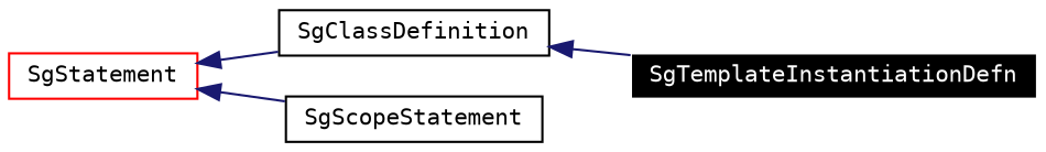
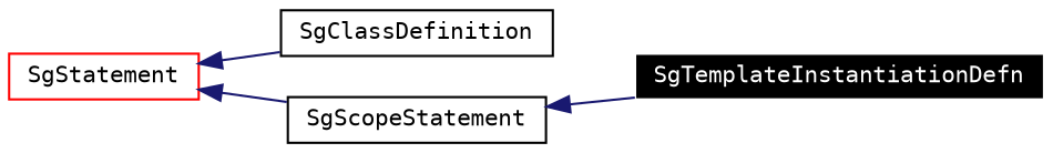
  digraph {
    fontname="DejaVu Sans Mono"
    rankdir=LR
    node [color=black fontname="DejaVu Sans Mono" fontsize=10 shape=record]
    edge [color=midnightblue dir=back fontname="DejaVu Sans Mono" fontsize=10 labelfontname=Helvetica labelfontsize=10 style=solid]
    n1 [color=white fillcolor=black fontcolor=white height=0.2 label=SgTemplateInstantiationDefn style=filled width=0.4]
    n2 [height=0.2 label=SgClassDefinition width=0.4]
    n3 [height=0.2 label=SgScopeStatement width=0.4]
    n4 [color=red height=0.2 label=SgStatement width=0.4]
-   n2 -> n1
+   n3 -> n1
    n4 -> n2
    n4 -> n3
  }
